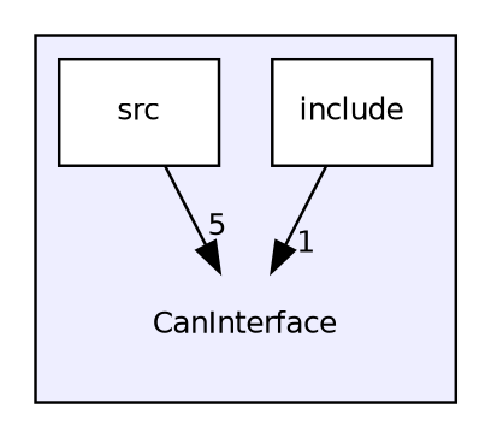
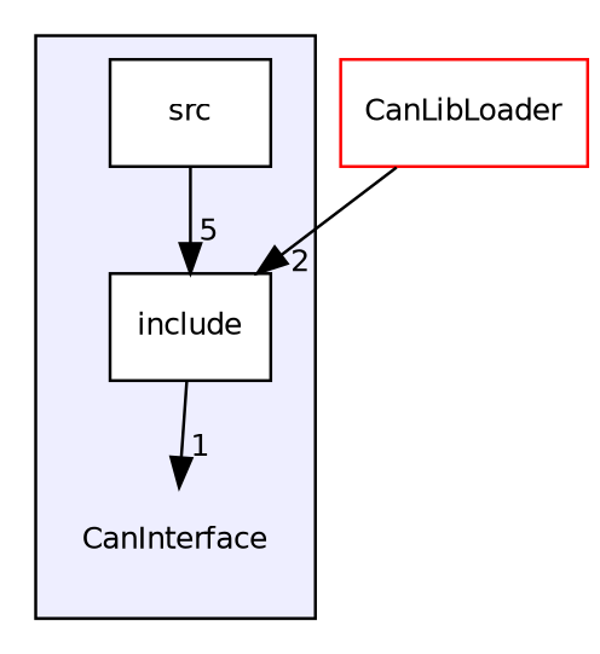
  digraph {
    compound=true
    node [fontname=Helvetica fontsize=10 shape=box color=black fillcolor=white style=filled]
    edge [labeldistance=1.5 labelfontname=Helvetica labelfontsize=10]
    n1 [label=CanInterface shape=plaintext color="" fillcolor="" style=""]
    n2 [label=include]
    n3 [label=src]
+   n4 [color=red label=CanLibLoader]
    subgraph cluster_1 {
      bgcolor="#eeeeff"
      pencolor=black
      n1
      n2
      n3
    }
    n2 -> n1 [headlabel=1]
-   n3 -> n1 [headlabel=5]
+   n3 -> n2 [headlabel=5]
+   n4 -> n2 [headlabel=2]
  }
